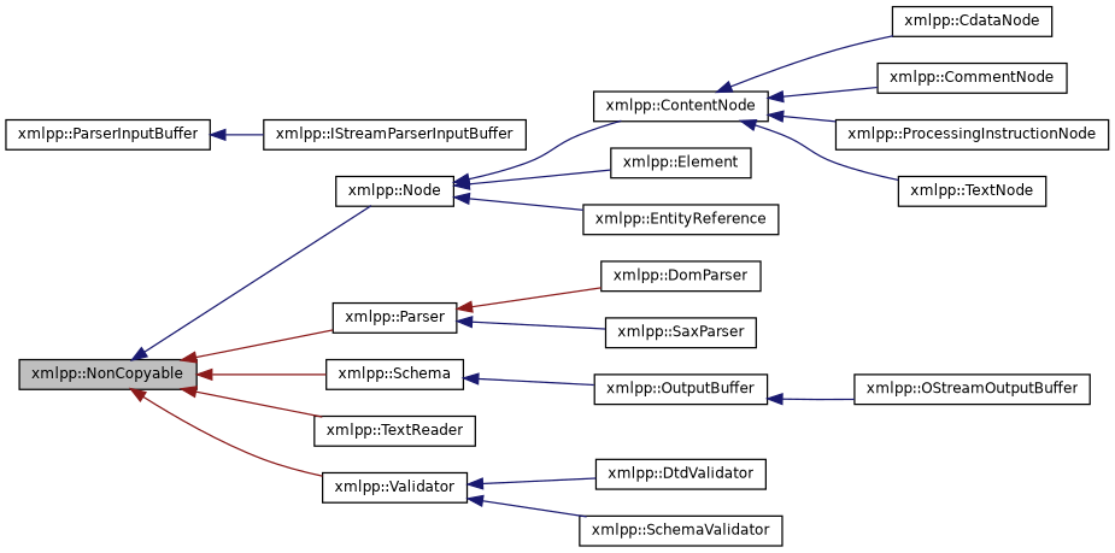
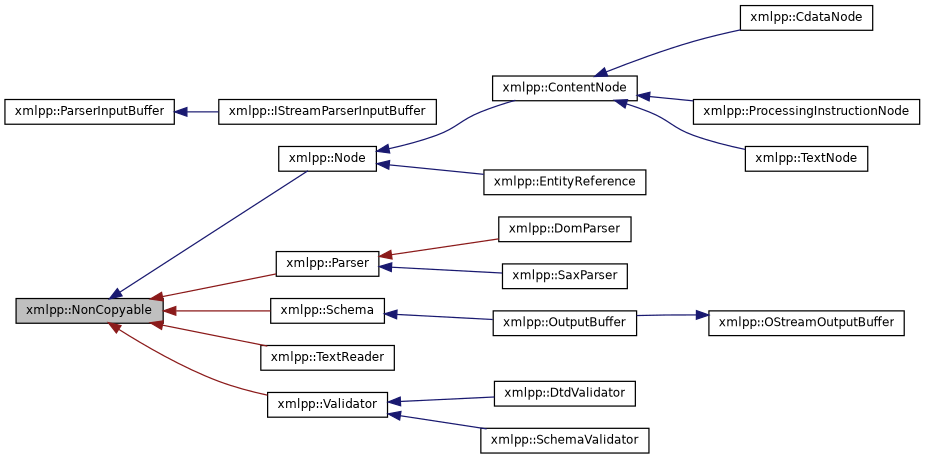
  digraph {
    fontname="DejaVu Sans"
    rankdir=LR
    node [color=black fontname="DejaVu Sans" fontsize=10 shape=record]
    edge [color=midnightblue dir=back fontname="DejaVu Sans" fontsize=10 labelfontname=FreeSans labelfontsize=10 style=solid]
    n1 [fillcolor=grey75 fontcolor=black height=0.2 label="xmlpp::NonCopyable" style=filled width=0.4]
    n2 [height=0.2 label="xmlpp::Node" width=0.4]
    n3 [height=0.2 label="xmlpp::Parser" width=0.4]
    n4 [height=0.2 label="xmlpp::Schema" width=0.4]
    n5 [height=0.2 label="xmlpp::TextReader" width=0.4]
    n6 [height=0.2 label="xmlpp::Validator" width=0.4]
    n7 [height=0.2 label="xmlpp::ContentNode" width=0.4]
-   n8 [height=0.2 label="xmlpp::Element" width=0.4]
    n9 [height=0.2 label="xmlpp::EntityReference" width=0.4]
    n10 [height=0.2 label="xmlpp::OutputBuffer" width=0.4]
    n11 [height=0.2 label="xmlpp::OStreamOutputBuffer" width=0.4]
    n12 [height=0.2 label="xmlpp::DomParser" width=0.4]
    n13 [height=0.2 label="xmlpp::SaxParser" width=0.4]
    n14 [height=0.2 label="xmlpp::ParserInputBuffer" width=0.4]
    n15 [height=0.2 label="xmlpp::IStreamParserInputBuffer" width=0.4]
    n16 [height=0.2 label="xmlpp::DtdValidator" width=0.4]
    n17 [height=0.2 label="xmlpp::SchemaValidator" width=0.4]
    n18 [height=0.2 label="xmlpp::CdataNode" width=0.4]
-   n19 [height=0.2 label="xmlpp::CommentNode" width=0.4]
    n20 [height=0.2 label="xmlpp::ProcessingInstructionNode" width=0.4]
    n21 [height=0.2 label="xmlpp::TextNode" width=0.4]
    n1 -> n2
    n1 -> n3 [color=firebrick4]
    n1 -> n4 [color=firebrick4]
    n1 -> n5 [color=firebrick4]
    n1 -> n6 [color=firebrick4]
    n2 -> n7
-   n2 -> n8
    n2 -> n9
    n3 -> n12 [color=firebrick4]
    n3 -> n13
    n4 -> n10
    n6 -> n16
    n6 -> n17
    n7 -> n18
-   n7 -> n19
    n7 -> n20
    n7 -> n21
-   n10 -> n11
+   n11 -> n10
    n14 -> n15
  }
